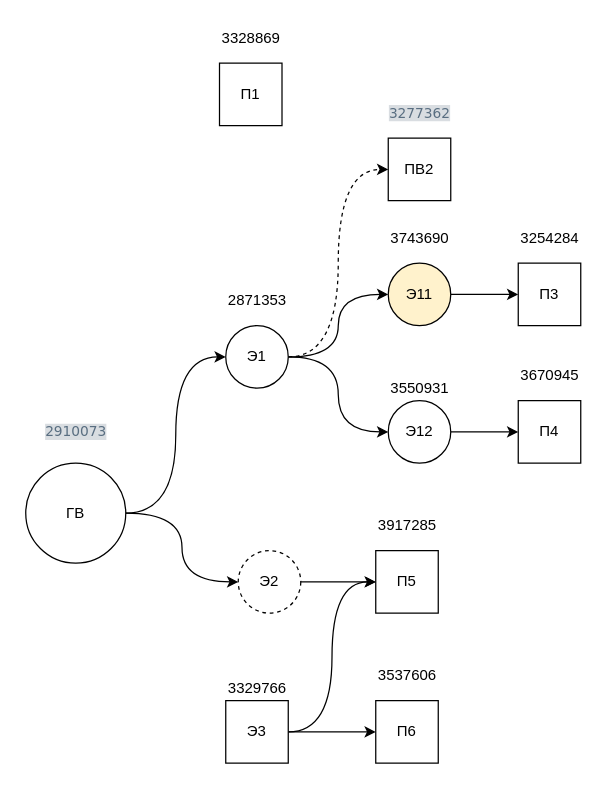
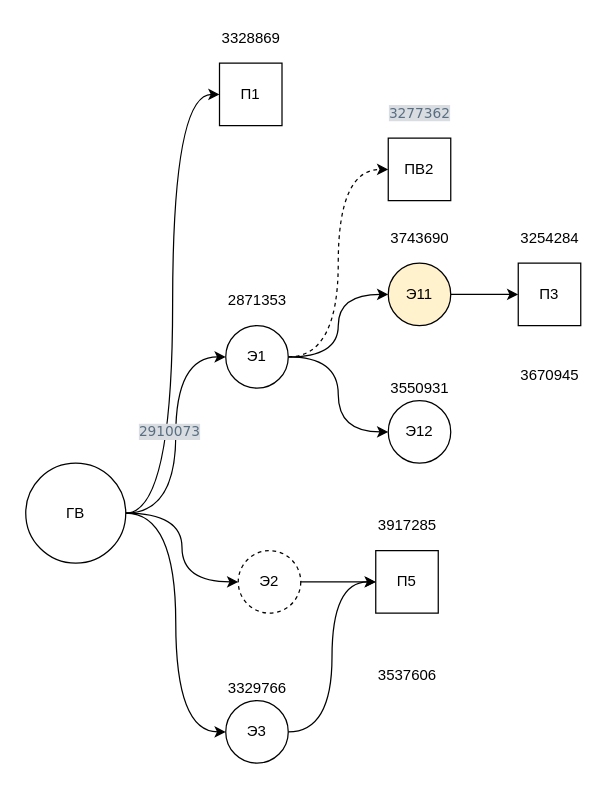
  <mxCell id="0" />
  <mxCell id="1" parent="0" />
  <mxCell id="2" style="edgeStyle=orthogonalEdgeStyle;orthogonalLoop=1;jettySize=auto;html=1;curved=1;" edge="1" parent="1" source="6" target="12"><mxGeometry relative="1" as="geometry" /></mxCell>
  <mxCell id="3" style="edgeStyle=orthogonalEdgeStyle;orthogonalLoop=1;jettySize=auto;html=1;entryX=0;entryY=0.5;entryDx=0;entryDy=0;curved=1;" edge="1" parent="1" source="6" target="10"><mxGeometry relative="1" as="geometry" /></mxCell>
+ <mxCell id="4" style="edgeStyle=orthogonalEdgeStyle;orthogonalLoop=1;jettySize=auto;html=1;entryX=0;entryY=0.5;entryDx=0;entryDy=0;curved=1;" edge="1" parent="1" source="6" target="24"><mxGeometry relative="1" as="geometry" /></mxCell>
+ <mxCell id="5" style="edgeStyle=orthogonalEdgeStyle;orthogonalLoop=1;jettySize=auto;html=1;entryX=0;entryY=0.5;entryDx=0;entryDy=0;curved=1;" edge="1" parent="1" source="6" target="15"><mxGeometry relative="1" as="geometry" /></mxCell>
  <mxCell id="6" value="ГВ" style="ellipse;whiteSpace=wrap;html=1;aspect=fixed;" vertex="1" parent="1"><mxGeometry x="20" y="370" width="80" height="80" as="geometry" /></mxCell>
  <mxCell id="7" style="edgeStyle=orthogonalEdgeStyle;curved=1;orthogonalLoop=1;jettySize=auto;html=1;entryX=0;entryY=0.5;entryDx=0;entryDy=0;" edge="1" parent="1" source="10" target="17"><mxGeometry relative="1" as="geometry" /></mxCell>
  <mxCell id="8" style="edgeStyle=orthogonalEdgeStyle;curved=1;orthogonalLoop=1;jettySize=auto;html=1;entryX=0;entryY=0.5;entryDx=0;entryDy=0;" edge="1" parent="1" source="10" target="19"><mxGeometry relative="1" as="geometry" /></mxCell>
  <mxCell id="9" style="edgeStyle=orthogonalEdgeStyle;curved=1;orthogonalLoop=1;jettySize=auto;html=1;entryX=0;entryY=0.5;entryDx=0;entryDy=0;dashed=1;" edge="1" parent="1" source="10" target="25"><mxGeometry relative="1" as="geometry" /></mxCell>
  <mxCell id="10" value="Э1" style="ellipse;whiteSpace=wrap;html=1;aspect=fixed;" vertex="1" parent="1"><mxGeometry x="180" y="260" width="50" height="50" as="geometry" /></mxCell>
  <mxCell id="11" style="edgeStyle=orthogonalEdgeStyle;curved=1;orthogonalLoop=1;jettySize=auto;html=1;entryX=0;entryY=0.5;entryDx=0;entryDy=0;endArrow=open;" edge="1" parent="1" source="12" target="23"><mxGeometry relative="1" as="geometry" /></mxCell>
  <mxCell id="12" value="Э2" style="ellipse;whiteSpace=wrap;html=1;aspect=fixed;dashed=1;" vertex="1" parent="1"><mxGeometry x="190" y="440" width="50" height="50" as="geometry" /></mxCell>
- <mxCell id="13" style="edgeStyle=orthogonalEdgeStyle;curved=1;orthogonalLoop=1;jettySize=auto;html=1;entryX=0;entryY=0.5;entryDx=0;entryDy=0;" edge="1" parent="1" source="15" target="22"><mxGeometry relative="1" as="geometry" /></mxCell>
  <mxCell id="14" style="edgeStyle=orthogonalEdgeStyle;curved=1;orthogonalLoop=1;jettySize=auto;html=1;entryX=0;entryY=0.5;entryDx=0;entryDy=0;" edge="1" parent="1" source="15" target="23"><mxGeometry relative="1" as="geometry" /></mxCell>
- <mxCell id="15" value="Э3" style="whiteSpace=wrap;html=1;aspect=fixed;rounded=0;" vertex="1" parent="1"><mxGeometry x="180" y="560" width="50" height="50" as="geometry" /></mxCell>
+ <mxCell id="15" value="Э3" style="ellipse;whiteSpace=wrap;html=1;aspect=fixed;" vertex="1" parent="1"><mxGeometry x="180" y="560" width="50" height="50" as="geometry" /></mxCell>
  <mxCell id="16" style="edgeStyle=orthogonalEdgeStyle;curved=1;orthogonalLoop=1;jettySize=auto;html=1;entryX=0;entryY=0.5;entryDx=0;entryDy=0;" edge="1" parent="1" source="17" target="20"><mxGeometry relative="1" as="geometry" /></mxCell>
  <mxCell id="17" value="Э11" style="ellipse;whiteSpace=wrap;html=1;aspect=fixed;fillColor=#fff2cc;" vertex="1" parent="1"><mxGeometry x="310" y="210" width="50" height="50" as="geometry" /></mxCell>
- <mxCell id="18" style="edgeStyle=orthogonalEdgeStyle;curved=1;orthogonalLoop=1;jettySize=auto;html=1;entryX=0;entryY=0.5;entryDx=0;entryDy=0;" edge="1" parent="1" source="19" target="21"><mxGeometry relative="1" as="geometry" /></mxCell>
  <mxCell id="19" value="Э12" style="ellipse;whiteSpace=wrap;html=1;aspect=fixed;" vertex="1" parent="1"><mxGeometry x="310" y="320" width="50" height="50" as="geometry" /></mxCell>
  <mxCell id="20" value="П3" style="whiteSpace=wrap;html=1;aspect=fixed;" vertex="1" parent="1"><mxGeometry x="414" y="210" width="50" height="50" as="geometry" /></mxCell>
- <mxCell id="21" value="П4" style="whiteSpace=wrap;html=1;aspect=fixed;" vertex="1" parent="1"><mxGeometry x="414" y="320" width="50" height="50" as="geometry" /></mxCell>
- <mxCell id="22" value="П6" style="whiteSpace=wrap;html=1;aspect=fixed;" vertex="1" parent="1"><mxGeometry x="300" y="560" width="50" height="50" as="geometry" /></mxCell>
  <mxCell id="23" value="П5" style="whiteSpace=wrap;html=1;aspect=fixed;" vertex="1" parent="1"><mxGeometry x="300" y="440" width="50" height="50" as="geometry" /></mxCell>
  <mxCell id="24" value="П1" style="whiteSpace=wrap;html=1;aspect=fixed;" vertex="1" parent="1"><mxGeometry x="175" y="50" width="50" height="50" as="geometry" /></mxCell>
  <mxCell id="25" value="ПВ2" style="whiteSpace=wrap;html=1;aspect=fixed;" vertex="1" parent="1"><mxGeometry x="310" y="110" width="50" height="50" as="geometry" /></mxCell>
- <mxCell id="26" value="&lt;span style=&quot;color: rgb(89 , 110 , 129) ; font-family: &amp;#34;verdana&amp;#34; , &amp;#34;dejavu sans&amp;#34; , &amp;#34;geneva&amp;#34; , &amp;#34;tahoma&amp;#34; , sans-serif ; font-size: 11px ; font-style: normal ; font-weight: 400 ; letter-spacing: normal ; text-indent: 0px ; text-transform: none ; word-spacing: 0px ; background-color: rgb(217 , 221 , 225) ; display: inline ; float: none&quot;&gt;2910073&lt;/span&gt;" style="text;html=1;align=center;verticalAlign=middle;resizable=0;points=[];autosize=1;strokeColor=none;fillColor=none;" vertex="1" parent="1"><mxGeometry x="30" y="335" width="60" height="20" as="geometry" /></mxCell>
+ <mxCell id="26" value="&lt;span style=&quot;color: rgb(89 , 110 , 129) ; font-family: &amp;#34;verdana&amp;#34; , &amp;#34;dejavu sans&amp;#34; , &amp;#34;geneva&amp;#34; , &amp;#34;tahoma&amp;#34; , sans-serif ; font-size: 11px ; font-style: normal ; font-weight: 400 ; letter-spacing: normal ; text-indent: 0px ; text-transform: none ; word-spacing: 0px ; background-color: rgb(217 , 221 , 225) ; display: inline ; float: none&quot;&gt;2910073&lt;/span&gt;" style="text;html=1;align=center;verticalAlign=middle;resizable=0;points=[];autosize=1;strokeColor=none;fillColor=none;" vertex="1" parent="1"><mxGeometry x="105" y="335" width="60" height="20" as="geometry" /></mxCell>
  <mxCell id="27" value="2871353" style="text;html=1;align=center;verticalAlign=middle;resizable=0;points=[];autosize=1;strokeColor=none;fillColor=none;" vertex="1" parent="1"><mxGeometry x="175" y="230" width="60" height="20" as="geometry" /></mxCell>
  <mxCell id="28" value="3329766" style="text;html=1;align=center;verticalAlign=middle;resizable=0;points=[];autosize=1;strokeColor=none;fillColor=none;" vertex="1" parent="1"><mxGeometry x="175" y="540" width="60" height="20" as="geometry" /></mxCell>
  <mxCell id="29" value="3328869" style="text;html=1;align=center;verticalAlign=middle;resizable=0;points=[];autosize=1;strokeColor=none;fillColor=none;" vertex="1" parent="1"><mxGeometry x="170" y="20" width="60" height="20" as="geometry" /></mxCell>
  <mxCell id="30" value="&lt;span style=&quot;color: rgb(89 , 110 , 129) ; font-family: &amp;#34;verdana&amp;#34; , &amp;#34;dejavu sans&amp;#34; , &amp;#34;geneva&amp;#34; , &amp;#34;tahoma&amp;#34; , sans-serif ; font-size: 11px ; font-style: normal ; font-weight: 400 ; letter-spacing: normal ; text-indent: 0px ; text-transform: none ; word-spacing: 0px ; background-color: rgb(217 , 221 , 225) ; display: inline ; float: none&quot;&gt;3277362&lt;/span&gt;" style="text;html=1;align=center;verticalAlign=middle;resizable=0;points=[];autosize=1;strokeColor=none;fillColor=none;" vertex="1" parent="1"><mxGeometry x="305" y="80" width="60" height="20" as="geometry" /></mxCell>
  <mxCell id="31" value="3254284" style="text;html=1;align=center;verticalAlign=middle;resizable=0;points=[];autosize=1;strokeColor=none;fillColor=none;" vertex="1" parent="1"><mxGeometry x="409" y="180" width="60" height="20" as="geometry" /></mxCell>
  <mxCell id="32" value="3743690" style="text;html=1;align=center;verticalAlign=middle;resizable=0;points=[];autosize=1;strokeColor=none;fillColor=none;" vertex="1" parent="1"><mxGeometry x="305" y="180" width="60" height="20" as="geometry" /></mxCell>
  <mxCell id="33" value="3550931" style="text;html=1;align=center;verticalAlign=middle;resizable=0;points=[];autosize=1;strokeColor=none;fillColor=none;" vertex="1" parent="1"><mxGeometry x="305" y="300" width="60" height="20" as="geometry" /></mxCell>
  <mxCell id="34" value="3670945" style="text;html=1;align=center;verticalAlign=middle;resizable=0;points=[];autosize=1;strokeColor=none;fillColor=none;" vertex="1" parent="1"><mxGeometry x="409" y="290" width="60" height="20" as="geometry" /></mxCell>
  <mxCell id="35" value="3917285" style="text;html=1;align=center;verticalAlign=middle;resizable=0;points=[];autosize=1;strokeColor=none;fillColor=none;" vertex="1" parent="1"><mxGeometry x="295" y="410" width="60" height="20" as="geometry" /></mxCell>
  <mxCell id="36" value="3537606" style="text;html=1;align=center;verticalAlign=middle;resizable=0;points=[];autosize=1;strokeColor=none;fillColor=none;" vertex="1" parent="1"><mxGeometry x="295" y="530" width="60" height="20" as="geometry" /></mxCell>
